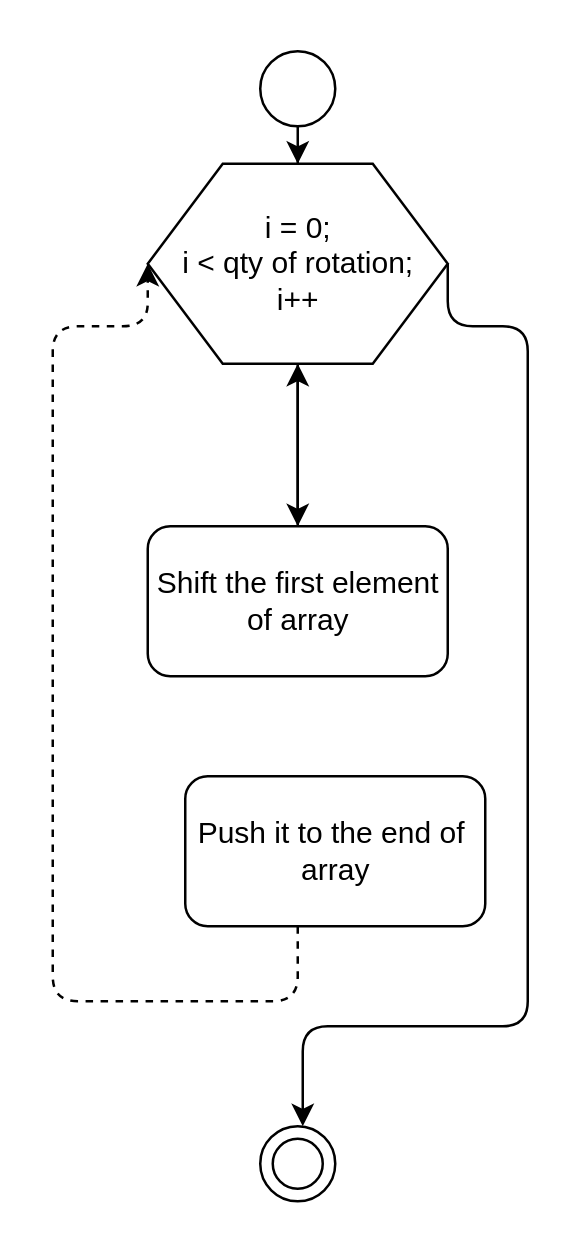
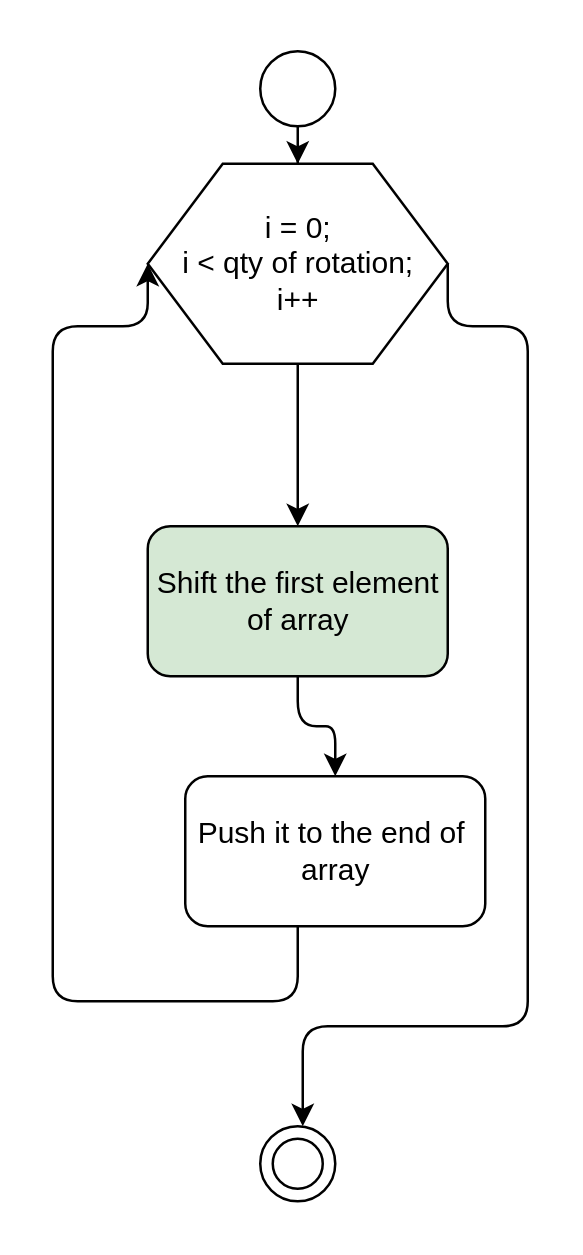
  <mxCell id="0" />
  <mxCell id="1" parent="0" />
  <mxCell id="2" style="edgeStyle=orthogonalEdgeStyle;rounded=1;comic=0;jumpStyle=arc;orthogonalLoop=1;jettySize=auto;html=1;entryX=0.5;entryY=0;entryDx=0;entryDy=0;strokeColor=#000000;strokeWidth=1;fontColor=#000000;" edge="1" parent="1" source="3" target="6"><mxGeometry relative="1" as="geometry" /></mxCell>
  <mxCell id="3" value="" style="ellipse;whiteSpace=wrap;html=1;aspect=fixed;labelBackgroundColor=none;fontColor=#000000;" vertex="1" parent="1"><mxGeometry x="103.5" y="20" width="30" height="30" as="geometry" /></mxCell>
  <mxCell id="4" style="edgeStyle=orthogonalEdgeStyle;rounded=1;comic=0;jumpStyle=arc;orthogonalLoop=1;jettySize=auto;html=1;strokeColor=#000000;strokeWidth=1;fontColor=#000000;" edge="1" parent="1" source="6"><mxGeometry relative="1" as="geometry"><mxPoint x="118.5" y="210" as="targetPoint" /></mxGeometry></mxCell>
  <mxCell id="5" style="edgeStyle=orthogonalEdgeStyle;rounded=1;comic=0;jumpStyle=arc;orthogonalLoop=1;jettySize=auto;html=1;exitX=1;exitY=0.5;exitDx=0;exitDy=0;strokeColor=#000000;strokeWidth=1;fontColor=#000000;" edge="1" parent="1" source="6"><mxGeometry relative="1" as="geometry"><mxPoint x="120.5" y="450" as="targetPoint" /><Array as="points"><mxPoint x="210.5" y="130" /><mxPoint x="210.5" y="410" /><mxPoint x="120.5" y="410" /></Array></mxGeometry></mxCell>
  <mxCell id="6" value="i = 0; &lt;br&gt;i &amp;lt; qty of rotation;&lt;br&gt;i++" style="shape=hexagon;perimeter=hexagonPerimeter2;whiteSpace=wrap;html=1;labelBackgroundColor=none;fontColor=#000000;" vertex="1" parent="1"><mxGeometry x="58.5" y="65" width="120" height="80" as="geometry" /></mxCell>
- <mxCell id="7" style="edgeStyle=orthogonalEdgeStyle;rounded=1;comic=0;jumpStyle=arc;orthogonalLoop=1;jettySize=auto;html=1;strokeColor=#000000;strokeWidth=1;fontColor=#000000;" edge="1" parent="1" source="8" target="6"><mxGeometry relative="1" as="geometry" /></mxCell>
- <mxCell id="8" value="Shift the first element of array" style="rounded=1;whiteSpace=wrap;html=1;labelBackgroundColor=none;fontColor=#000000;" vertex="1" parent="1"><mxGeometry x="58.5" y="210" width="120" height="60" as="geometry" /></mxCell>
- <mxCell id="9" style="edgeStyle=orthogonalEdgeStyle;rounded=1;comic=0;jumpStyle=arc;orthogonalLoop=1;jettySize=auto;html=1;strokeColor=#000000;strokeWidth=1;fontColor=#000000;entryX=0;entryY=0.5;entryDx=0;entryDy=0;dashed=1;" edge="1" parent="1" source="10" target="6"><mxGeometry relative="1" as="geometry"><mxPoint x="-69.5" y="80" as="targetPoint" /><Array as="points"><mxPoint x="118.5" y="400" /><mxPoint x="20.5" y="400" /><mxPoint x="20.5" y="130" /></Array></mxGeometry></mxCell>
+ <mxCell id="7" style="edgeStyle=orthogonalEdgeStyle;rounded=1;comic=0;jumpStyle=arc;orthogonalLoop=1;jettySize=auto;html=1;entryX=0.5;entryY=0;entryDx=0;entryDy=0;strokeColor=#000000;strokeWidth=1;fontColor=#000000;" edge="1" parent="1" source="8" target="10"><mxGeometry relative="1" as="geometry" /></mxCell>
+ <mxCell id="8" value="Shift the first element of array" style="rounded=1;whiteSpace=wrap;html=1;labelBackgroundColor=none;fontColor=#000000;fillColor=#d5e8d4;" vertex="1" parent="1"><mxGeometry x="58.5" y="210" width="120" height="60" as="geometry" /></mxCell>
+ <mxCell id="9" style="edgeStyle=orthogonalEdgeStyle;rounded=1;comic=0;jumpStyle=arc;orthogonalLoop=1;jettySize=auto;html=1;strokeColor=#000000;strokeWidth=1;fontColor=#000000;entryX=0;entryY=0.5;entryDx=0;entryDy=0;" edge="1" parent="1" source="10" target="6"><mxGeometry relative="1" as="geometry"><mxPoint x="-69.5" y="80" as="targetPoint" /><Array as="points"><mxPoint x="118.5" y="400" /><mxPoint x="20.5" y="400" /><mxPoint x="20.5" y="130" /></Array></mxGeometry></mxCell>
  <mxCell id="10" value="Push it to the end of&amp;nbsp; array" style="rounded=1;whiteSpace=wrap;html=1;labelBackgroundColor=none;fontColor=#000000;" vertex="1" parent="1"><mxGeometry x="73.5" y="310" width="120" height="60" as="geometry" /></mxCell>
  <mxCell id="11" value="" style="ellipse;whiteSpace=wrap;html=1;aspect=fixed;labelBackgroundColor=none;fontColor=#000000;" vertex="1" parent="1"><mxGeometry x="103.5" y="450" width="30" height="30" as="geometry" /></mxCell>
  <mxCell id="12" value="" style="ellipse;whiteSpace=wrap;html=1;aspect=fixed;labelBackgroundColor=none;fontColor=#000000;" vertex="1" parent="1"><mxGeometry x="108.5" y="455" width="20" height="20" as="geometry" /></mxCell>
